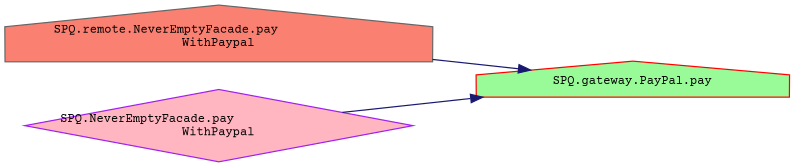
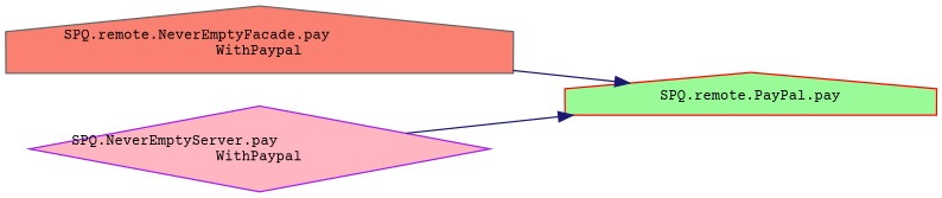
  digraph {
    fontname="Courier Prime"
    rankdir=LR
    node [fontname="Courier Prime" fontsize=10 shape=house style=filled]
    edge [color=midnightblue fontname="Courier Prime" fontsize=10 labelfontname=Helvetica labelfontsize=10 style=solid]
    n1 [color=gray40 fillcolor=salmon fontcolor=black height=0.2 label="SPQ.remote.NeverEmptyFacade.pay\lWithPaypal" width=0.4]
-   n2 [color=red fillcolor=palegreen height=0.2 label="SPQ.gateway.PayPal.pay" width=0.4]
-   n3 [color=purple fillcolor=lightpink height=0.2 label="SPQ.NeverEmptyFacade.pay\lWithPaypal" shape=diamond width=0.4]
+   n2 [color=red fillcolor=palegreen height=0.2 label="SPQ.remote.PayPal.pay" width=0.4]
+   n3 [color=purple fillcolor=lightpink height=0.2 label="SPQ.NeverEmptyServer.pay\lWithPaypal" shape=diamond width=0.4]
    n1 -> n2
    n3 -> n2
  }
